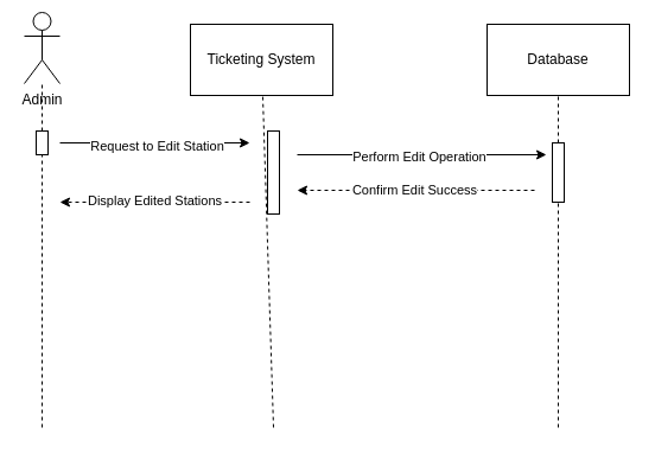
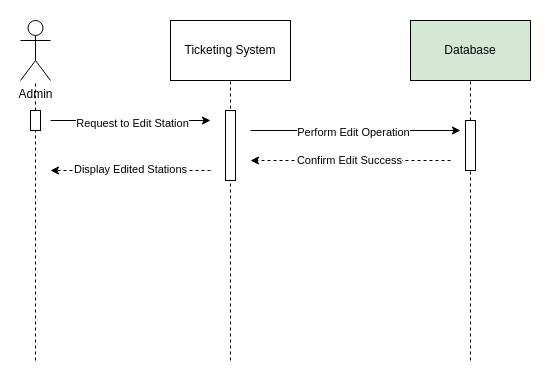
  <mxCell id="0" />
  <mxCell id="1" parent="0" />
- <mxCell id="2" value="Database" style="rounded=0;whiteSpace=wrap;html=1;" parent="1" vertex="1"><mxGeometry x="410" y="20" width="120" height="60" as="geometry" /></mxCell>
- <mxCell id="3" value="Ticketing System" style="rounded=0;whiteSpace=wrap;html=1;" parent="1" vertex="1"><mxGeometry x="160" y="20" width="120" height="60" as="geometry" /></mxCell>
- <mxCell id="4" value="Admin" style="shape=umlActor;verticalLabelPosition=bottom;verticalAlign=top;html=1;outlineConnect=0;" parent="1" vertex="1"><mxGeometry x="20" y="10" width="30" height="60" as="geometry" /></mxCell>
+ <mxCell id="2" value="Database" style="rounded=0;whiteSpace=wrap;html=1;fillColor=#d5e8d4;" parent="1" vertex="1"><mxGeometry x="410" y="20" width="120" height="60" as="geometry" /></mxCell>
+ <mxCell id="3" value="Ticketing System" style="rounded=0;whiteSpace=wrap;html=1;" parent="1" vertex="1"><mxGeometry x="170" y="20" width="120" height="60" as="geometry" /></mxCell>
+ <mxCell id="4" value="Admin" style="shape=umlActor;verticalLabelPosition=bottom;verticalAlign=top;html=1;outlineConnect=0;" parent="1" vertex="1"><mxGeometry x="20" y="20" width="30" height="60" as="geometry" /></mxCell>
  <mxCell id="5" value="" style="endArrow=none;dashed=1;html=1;rounded=0;" parent="1" target="2" edge="1" source="20"><mxGeometry width="50" height="50" relative="1" as="geometry"><mxPoint x="470" y="360" as="sourcePoint" /><mxPoint x="370" y="160" as="targetPoint" /></mxGeometry></mxCell>
  <mxCell id="6" value="" style="endArrow=none;dashed=1;html=1;rounded=0;" parent="1" target="3" edge="1"><mxGeometry width="50" height="50" relative="1" as="geometry"><mxPoint x="230" y="360" as="sourcePoint" /><mxPoint x="370" y="160" as="targetPoint" /></mxGeometry></mxCell>
  <mxCell id="7" value="" style="endArrow=none;dashed=1;html=1;rounded=0;" parent="1" target="4" edge="1" source="17"><mxGeometry width="50" height="50" relative="1" as="geometry"><mxPoint x="35" y="360" as="sourcePoint" /><mxPoint x="370" y="160" as="targetPoint" /></mxGeometry></mxCell>
  <mxCell id="8" value="" style="endArrow=classic;html=1;rounded=0;" parent="1" edge="1"><mxGeometry width="50" height="50" relative="1" as="geometry"><mxPoint x="50" y="120" as="sourcePoint" /><mxPoint x="210" y="120" as="targetPoint" /></mxGeometry></mxCell>
  <mxCell id="9" value="Request to Edit Station" style="edgeLabel;html=1;align=center;verticalAlign=middle;resizable=0;points=[];" parent="8" vertex="1" connectable="0"><mxGeometry x="0.009" y="-2" relative="1" as="geometry"><mxPoint as="offset" /></mxGeometry></mxCell>
  <mxCell id="10" value="" style="endArrow=classic;html=1;rounded=0;" parent="1" edge="1"><mxGeometry width="50" height="50" relative="1" as="geometry"><mxPoint x="250" y="130" as="sourcePoint" /><mxPoint x="460" y="130" as="targetPoint" /></mxGeometry></mxCell>
  <mxCell id="11" value="Perform Edit Operation" style="edgeLabel;html=1;align=center;verticalAlign=middle;resizable=0;points=[];" parent="10" vertex="1" connectable="0"><mxGeometry x="-0.027" y="-1" relative="1" as="geometry"><mxPoint as="offset" /></mxGeometry></mxCell>
  <mxCell id="12" value="" style="endArrow=classic;html=1;rounded=0;dashed=1;" parent="1" edge="1"><mxGeometry width="50" height="50" relative="1" as="geometry"><mxPoint x="450" y="160" as="sourcePoint" /><mxPoint x="250" y="160" as="targetPoint" /></mxGeometry></mxCell>
  <mxCell id="13" value="Confirm Edit Success" style="edgeLabel;html=1;align=center;verticalAlign=middle;resizable=0;points=[];" parent="12" vertex="1" connectable="0"><mxGeometry x="0.021" y="-1" relative="1" as="geometry"><mxPoint as="offset" /></mxGeometry></mxCell>
  <mxCell id="14" value="" style="endArrow=classic;html=1;rounded=0;dashed=1;" parent="1" edge="1"><mxGeometry width="50" height="50" relative="1" as="geometry"><mxPoint x="210" y="170" as="sourcePoint" /><mxPoint x="50" y="170" as="targetPoint" /></mxGeometry></mxCell>
  <mxCell id="15" value="Display Edited Stations" style="edgeLabel;html=1;align=center;verticalAlign=middle;resizable=0;points=[];" parent="14" vertex="1" connectable="0"><mxGeometry x="0.014" y="-2" relative="1" as="geometry"><mxPoint as="offset" /></mxGeometry></mxCell>
  <mxCell id="16" value="" style="endArrow=none;dashed=1;html=1;rounded=0;" edge="1" parent="1" target="17"><mxGeometry width="50" height="50" relative="1" as="geometry"><mxPoint x="35" y="360" as="sourcePoint" /><mxPoint x="35" y="80" as="targetPoint" /></mxGeometry></mxCell>
  <mxCell id="17" value="" style="rounded=0;whiteSpace=wrap;html=1;" vertex="1" parent="1"><mxGeometry x="30" y="110" width="10" height="20" as="geometry" /></mxCell>
  <mxCell id="18" value="" style="rounded=0;whiteSpace=wrap;html=1;" vertex="1" parent="1"><mxGeometry x="225" y="110" width="10" height="70" as="geometry" /></mxCell>
  <mxCell id="19" value="" style="endArrow=none;dashed=1;html=1;rounded=0;" edge="1" parent="1" target="20"><mxGeometry width="50" height="50" relative="1" as="geometry"><mxPoint x="470" y="360" as="sourcePoint" /><mxPoint x="470" y="80" as="targetPoint" /></mxGeometry></mxCell>
  <mxCell id="20" value="" style="rounded=0;whiteSpace=wrap;html=1;" vertex="1" parent="1"><mxGeometry x="465" y="120" width="10" height="50" as="geometry" /></mxCell>
